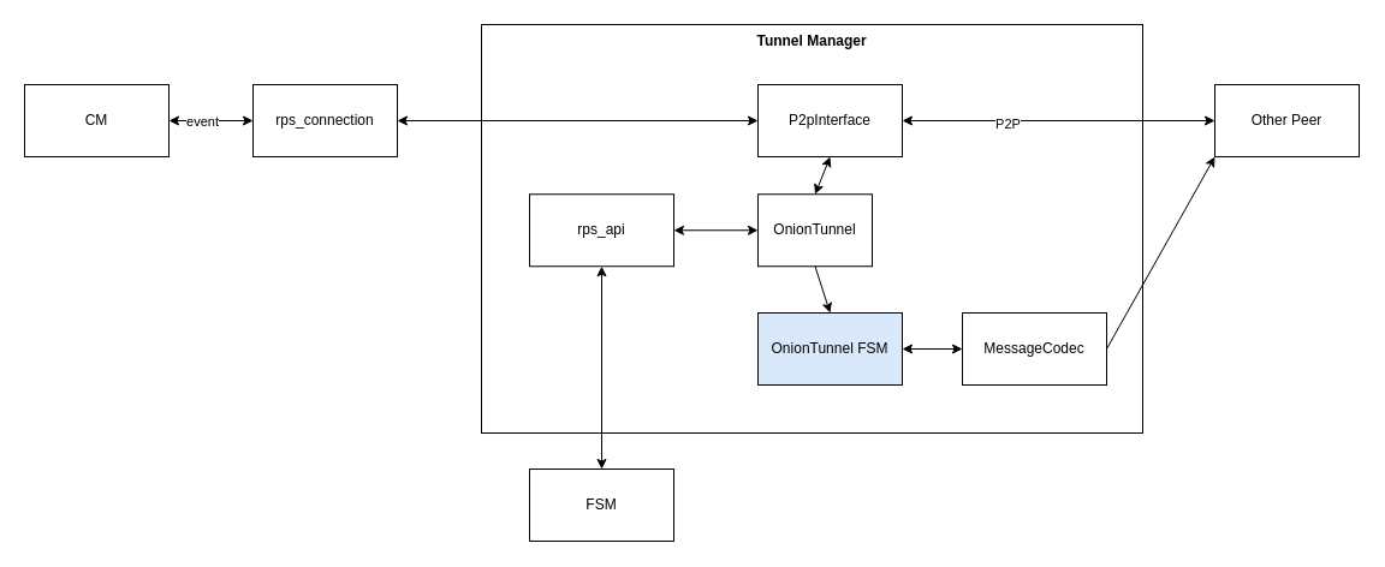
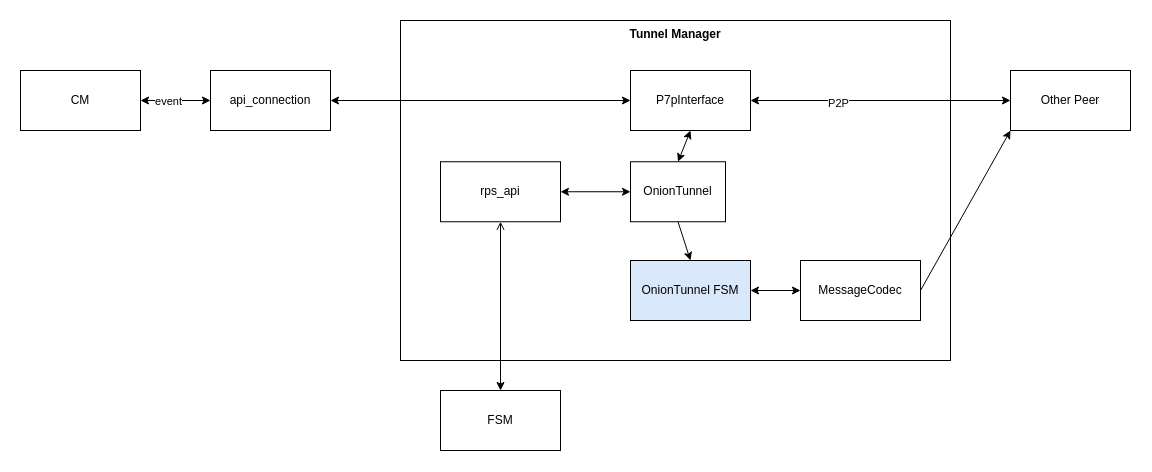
  <mxCell id="0" />
  <mxCell id="1" parent="0" />
- <mxCell id="2" value="rps_connection" style="rounded=0;whiteSpace=wrap;html=1;" parent="1" vertex="1"><mxGeometry x="210" y="70" width="120" height="60" as="geometry" /></mxCell>
+ <mxCell id="2" value="api_connection" style="rounded=0;whiteSpace=wrap;html=1;" parent="1" vertex="1"><mxGeometry x="210" y="70" width="120" height="60" as="geometry" /></mxCell>
  <mxCell id="3" value="" style="endArrow=classic;html=1;entryX=0;entryY=0.5;entryDx=0;entryDy=0;exitX=1;exitY=0.5;exitDx=0;exitDy=0;startArrow=classic;startFill=1;" parent="1" target="2" edge="1" source="5"><mxGeometry width="50" height="50" relative="1" as="geometry"><mxPoint x="140" y="100" as="sourcePoint" /><mxPoint x="540" y="240" as="targetPoint" /></mxGeometry></mxCell>
  <mxCell id="4" value="event" style="edgeLabel;html=1;align=center;verticalAlign=middle;resizable=0;points=[];" parent="3" vertex="1" connectable="0"><mxGeometry x="-0.236" relative="1" as="geometry"><mxPoint as="offset" /></mxGeometry></mxCell>
  <mxCell id="5" value="CM" style="rounded=0;whiteSpace=wrap;html=1;" parent="1" vertex="1"><mxGeometry x="20" y="70" width="120" height="60" as="geometry" /></mxCell>
  <mxCell id="6" value="FSM" style="rounded=0;whiteSpace=wrap;html=1;" vertex="1" parent="1"><mxGeometry x="440" y="390" width="120" height="60" as="geometry" /></mxCell>
  <mxCell id="7" value="Tunnel Manager" style="whiteSpace=wrap;html=1;fontStyle=1;verticalAlign=top;" vertex="1" parent="1"><mxGeometry x="400" y="20" width="550" height="340" as="geometry" /></mxCell>
- <mxCell id="8" value="" style="endArrow=classic;startArrow=classic;html=1;entryX=0.5;entryY=1;entryDx=0;entryDy=0;exitX=0.5;exitY=0;exitDx=0;exitDy=0;" edge="1" parent="1" source="6" target="10"><mxGeometry width="50" height="50" relative="1" as="geometry"><mxPoint x="490" y="491.25" as="sourcePoint" /><mxPoint x="540" y="441.25" as="targetPoint" /></mxGeometry></mxCell>
+ <mxCell id="8" value="" style="endArrow=open;startArrow=classic;html=1;entryX=0.5;entryY=1;entryDx=0;entryDy=0;exitX=0.5;exitY=0;exitDx=0;exitDy=0;" edge="1" parent="1" source="6" target="10"><mxGeometry width="50" height="50" relative="1" as="geometry"><mxPoint x="490" y="491.25" as="sourcePoint" /><mxPoint x="540" y="441.25" as="targetPoint" /></mxGeometry></mxCell>
  <mxCell id="9" value="" style="endArrow=classic;startArrow=classic;html=1;entryX=0;entryY=0.5;entryDx=0;entryDy=0;exitX=1;exitY=0.5;exitDx=0;exitDy=0;" edge="1" parent="1" source="2" target="15"><mxGeometry width="50" height="50" relative="1" as="geometry"><mxPoint x="440" y="491.25" as="sourcePoint" /><mxPoint x="490" y="441.25" as="targetPoint" /></mxGeometry></mxCell>
  <mxCell id="10" value="rps_api" style="whiteSpace=wrap;html=1;" vertex="1" parent="1"><mxGeometry x="440" y="161.25" width="120" height="60" as="geometry" /></mxCell>
  <mxCell id="11" value="OnionTunnel FSM" style="rounded=0;whiteSpace=wrap;html=1;fillColor=#dae8fc;" vertex="1" parent="1"><mxGeometry x="630" y="260" width="120" height="60" as="geometry" /></mxCell>
  <mxCell id="12" value="Other Peer" style="rounded=0;whiteSpace=wrap;html=1;" vertex="1" parent="1"><mxGeometry x="1010" y="70" width="120" height="60" as="geometry" /></mxCell>
  <mxCell id="13" value="" style="endArrow=classic;startArrow=classic;html=1;exitX=0;exitY=0.5;exitDx=0;exitDy=0;entryX=1;entryY=0.5;entryDx=0;entryDy=0;" edge="1" parent="1" source="12" target="15"><mxGeometry width="50" height="50" relative="1" as="geometry"><mxPoint x="500" y="360" as="sourcePoint" /><mxPoint x="550" y="310" as="targetPoint" /></mxGeometry></mxCell>
  <mxCell id="14" value="P2P" style="edgeLabel;html=1;align=center;verticalAlign=middle;resizable=0;points=[];" vertex="1" connectable="0" parent="13"><mxGeometry x="0.333" y="2" relative="1" as="geometry"><mxPoint as="offset" /></mxGeometry></mxCell>
- <mxCell id="15" value="P2pInterface" style="rounded=0;whiteSpace=wrap;html=1;" vertex="1" parent="1"><mxGeometry x="630" y="70" width="120" height="60" as="geometry" /></mxCell>
+ <mxCell id="15" value="P7pInterface" style="rounded=0;whiteSpace=wrap;html=1;" vertex="1" parent="1"><mxGeometry x="630" y="70" width="120" height="60" as="geometry" /></mxCell>
  <mxCell id="16" value="OnionTunnel" style="rounded=0;whiteSpace=wrap;html=1;" vertex="1" parent="1"><mxGeometry x="630" y="161.25" width="95" height="60" as="geometry" /></mxCell>
  <mxCell id="17" value="" style="endArrow=classic;startArrow=classic;html=1;entryX=0.5;entryY=1;entryDx=0;entryDy=0;exitX=0.5;exitY=0;exitDx=0;exitDy=0;" edge="1" parent="1" source="16" target="15"><mxGeometry width="50" height="50" relative="1" as="geometry"><mxPoint x="480" y="330" as="sourcePoint" /><mxPoint x="530" y="280" as="targetPoint" /></mxGeometry></mxCell>
  <mxCell id="18" value="" style="endArrow=classic;startArrow=classic;html=1;entryX=0;entryY=0.5;entryDx=0;entryDy=0;exitX=1;exitY=0.5;exitDx=0;exitDy=0;" edge="1" parent="1" source="10" target="16"><mxGeometry width="50" height="50" relative="1" as="geometry"><mxPoint x="480" y="330" as="sourcePoint" /><mxPoint x="530" y="280" as="targetPoint" /></mxGeometry></mxCell>
  <mxCell id="19" value="" style="endArrow=none;startArrow=classic;html=1;entryX=0.5;entryY=1;entryDx=0;entryDy=0;exitX=0.5;exitY=0;exitDx=0;exitDy=0;startFill=1;endFill=0;" edge="1" parent="1" source="11" target="16"><mxGeometry width="50" height="50" relative="1" as="geometry"><mxPoint x="480" y="330" as="sourcePoint" /><mxPoint x="530" y="280" as="targetPoint" /></mxGeometry></mxCell>
  <mxCell id="20" value="MessageCodec" style="rounded=0;whiteSpace=wrap;html=1;" vertex="1" parent="1"><mxGeometry x="800" y="260" width="120" height="60" as="geometry" /></mxCell>
  <mxCell id="21" value="" style="endArrow=classic;html=1;entryX=0;entryY=0.5;entryDx=0;entryDy=0;exitX=1;exitY=0.5;exitDx=0;exitDy=0;startArrow=classic;startFill=1;" edge="1" parent="1" source="11" target="20"><mxGeometry width="50" height="50" relative="1" as="geometry"><mxPoint x="750" y="290" as="sourcePoint" /><mxPoint x="600" y="250" as="targetPoint" /></mxGeometry></mxCell>
  <mxCell id="22" value="" style="endArrow=classic;html=1;entryX=0;entryY=1;entryDx=0;entryDy=0;exitX=1;exitY=0.5;exitDx=0;exitDy=0;" edge="1" parent="1" source="20" target="12"><mxGeometry width="50" height="50" relative="1" as="geometry"><mxPoint x="550" y="300" as="sourcePoint" /><mxPoint x="600" y="250" as="targetPoint" /></mxGeometry></mxCell>
